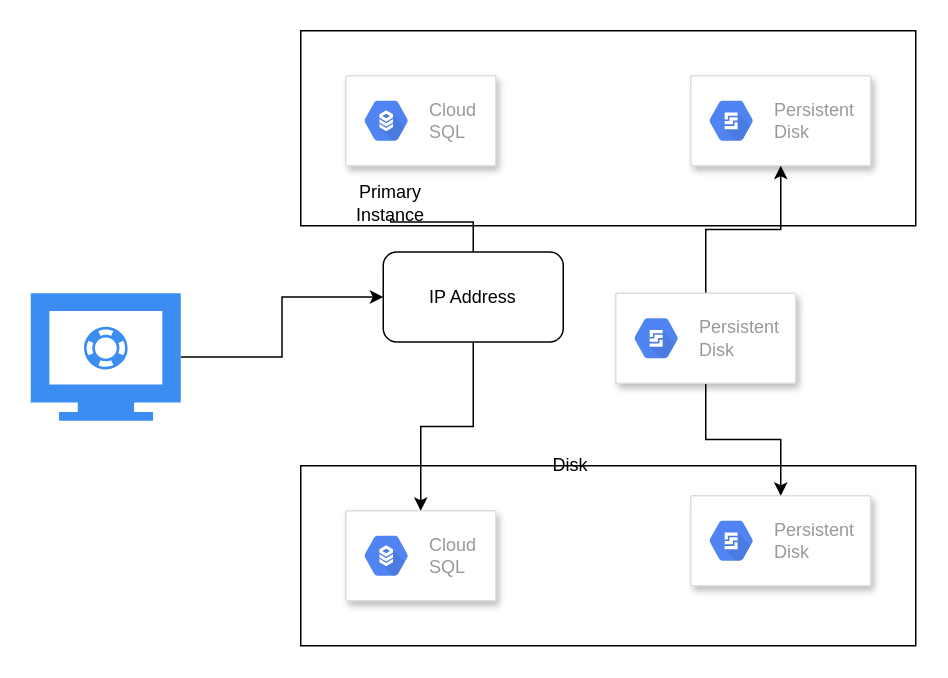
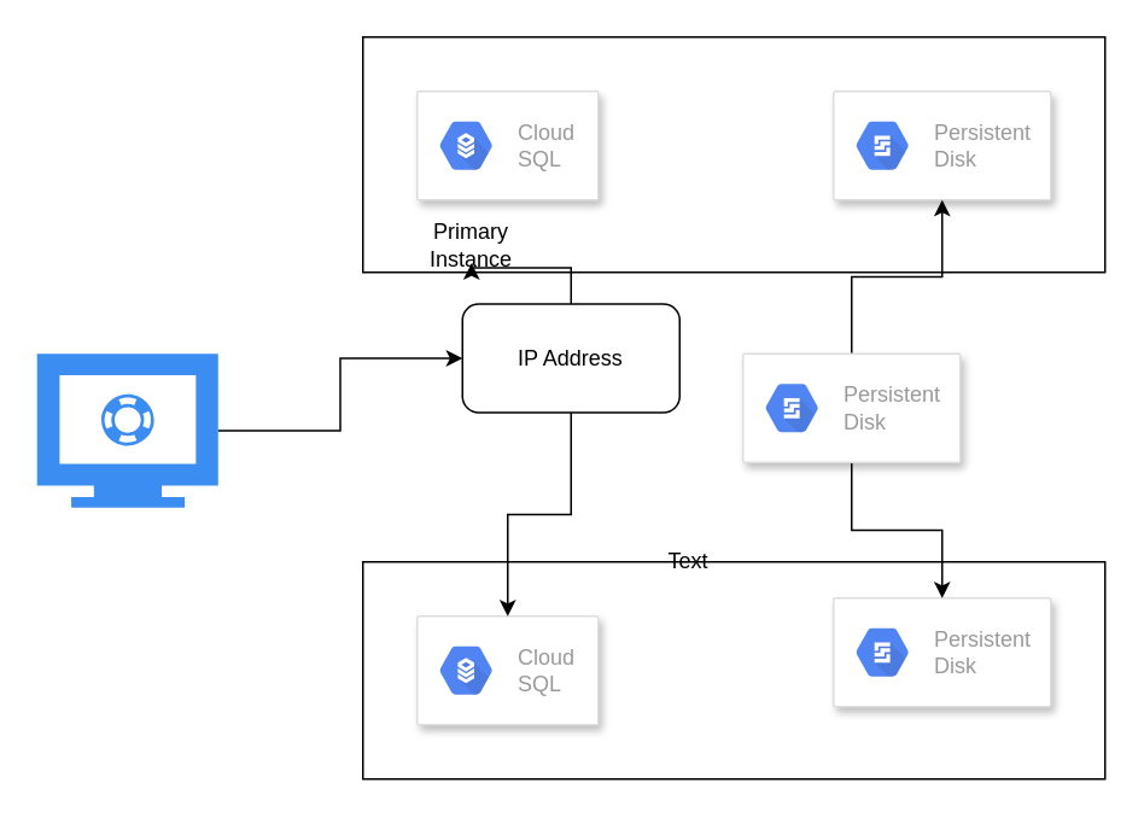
  <mxCell id="0" />
  <mxCell id="1" parent="0" />
  <mxCell id="2" value="" style="rounded=0;whiteSpace=wrap;html=1;" vertex="1" parent="1"><mxGeometry x="200" y="20" width="410" height="130" as="geometry" /></mxCell>
  <mxCell id="3" value="" style="strokeColor=#dddddd;shadow=1;strokeWidth=1;rounded=1;absoluteArcSize=1;arcSize=2;" vertex="1" parent="1"><mxGeometry x="230" y="50" width="100" height="60" as="geometry" /></mxCell>
  <mxCell id="4" value="Cloud&#10;SQL" style="dashed=0;connectable=0;html=1;fillColor=#5184F3;strokeColor=none;shape=mxgraph.gcp2.hexIcon;prIcon=cloud_sql;part=1;labelPosition=right;verticalLabelPosition=middle;align=left;verticalAlign=middle;spacingLeft=5;fontColor=#999999;fontSize=12;" vertex="1" parent="3"><mxGeometry y="0.5" width="44" height="39" relative="1" as="geometry"><mxPoint x="5" y="-19.5" as="offset" /></mxGeometry></mxCell>
  <mxCell id="5" value="" style="strokeColor=#dddddd;shadow=1;strokeWidth=1;rounded=1;absoluteArcSize=1;arcSize=2;" vertex="1" parent="1"><mxGeometry x="460" y="50" width="120" height="60" as="geometry" /></mxCell>
  <mxCell id="6" value="Persistent&#10;Disk" style="dashed=0;connectable=0;html=1;fillColor=#5184F3;strokeColor=none;shape=mxgraph.gcp2.hexIcon;prIcon=persistent_disk;part=1;labelPosition=right;verticalLabelPosition=middle;align=left;verticalAlign=middle;spacingLeft=5;fontColor=#999999;fontSize=12;" vertex="1" parent="5"><mxGeometry y="0.5" width="44" height="39" relative="1" as="geometry"><mxPoint x="5" y="-19.5" as="offset" /></mxGeometry></mxCell>
  <mxCell id="7" value="" style="rounded=0;whiteSpace=wrap;html=1;" vertex="1" parent="1"><mxGeometry x="200" y="310" width="410" height="120" as="geometry" /></mxCell>
  <mxCell id="8" value="" style="strokeColor=#dddddd;shadow=1;strokeWidth=1;rounded=1;absoluteArcSize=1;arcSize=2;" vertex="1" parent="1"><mxGeometry x="230" y="340" width="100" height="60" as="geometry" /></mxCell>
  <mxCell id="9" value="Cloud&#10;SQL" style="dashed=0;connectable=0;html=1;fillColor=#5184F3;strokeColor=none;shape=mxgraph.gcp2.hexIcon;prIcon=cloud_sql;part=1;labelPosition=right;verticalLabelPosition=middle;align=left;verticalAlign=middle;spacingLeft=5;fontColor=#999999;fontSize=12;" vertex="1" parent="8"><mxGeometry y="0.5" width="44" height="39" relative="1" as="geometry"><mxPoint x="5" y="-19.5" as="offset" /></mxGeometry></mxCell>
  <mxCell id="10" value="" style="strokeColor=#dddddd;shadow=1;strokeWidth=1;rounded=1;absoluteArcSize=1;arcSize=2;" vertex="1" parent="1"><mxGeometry x="460" y="330" width="120" height="60" as="geometry" /></mxCell>
  <mxCell id="11" value="Persistent&#10;Disk" style="dashed=0;connectable=0;html=1;fillColor=#5184F3;strokeColor=none;shape=mxgraph.gcp2.hexIcon;prIcon=persistent_disk;part=1;labelPosition=right;verticalLabelPosition=middle;align=left;verticalAlign=middle;spacingLeft=5;fontColor=#999999;fontSize=12;" vertex="1" parent="10"><mxGeometry y="0.5" width="44" height="39" relative="1" as="geometry"><mxPoint x="5" y="-19.5" as="offset" /></mxGeometry></mxCell>
  <mxCell id="12" value="Primary Instance" style="text;html=1;strokeColor=none;fillColor=none;align=center;verticalAlign=middle;whiteSpace=wrap;rounded=0;" vertex="1" parent="1"><mxGeometry x="240" y="125" width="40" height="20" as="geometry" /></mxCell>
  <mxCell id="13" value="" style="edgeStyle=orthogonalEdgeStyle;rounded=0;orthogonalLoop=1;jettySize=auto;html=1;" edge="1" parent="1" source="14" target="17"><mxGeometry relative="1" as="geometry" /></mxCell>
  <mxCell id="14" value="" style="html=1;aspect=fixed;strokeColor=none;shadow=0;align=center;verticalAlign=top;fillColor=#3B8DF1;shape=mxgraph.gcp2.monitor" vertex="1" parent="1"><mxGeometry x="20" y="195" width="100" height="85" as="geometry" /></mxCell>
- <mxCell id="15" value="" style="edgeStyle=orthogonalEdgeStyle;rounded=0;orthogonalLoop=1;jettySize=auto;html=1;endArrow=none;" edge="1" parent="1" source="17" target="12"><mxGeometry relative="1" as="geometry" /></mxCell>
+ <mxCell id="15" value="" style="edgeStyle=orthogonalEdgeStyle;rounded=0;orthogonalLoop=1;jettySize=auto;html=1;" edge="1" parent="1" source="17" target="12"><mxGeometry relative="1" as="geometry" /></mxCell>
  <mxCell id="16" value="" style="edgeStyle=orthogonalEdgeStyle;rounded=0;orthogonalLoop=1;jettySize=auto;html=1;" edge="1" parent="1" source="17" target="8"><mxGeometry relative="1" as="geometry" /></mxCell>
  <mxCell id="17" value="IP Address" style="rounded=1;whiteSpace=wrap;html=1;" vertex="1" parent="1"><mxGeometry x="255" y="167.5" width="120" height="60" as="geometry" /></mxCell>
  <mxCell id="18" value="" style="edgeStyle=orthogonalEdgeStyle;rounded=0;orthogonalLoop=1;jettySize=auto;html=1;" edge="1" parent="1" source="20" target="5"><mxGeometry relative="1" as="geometry" /></mxCell>
  <mxCell id="19" value="" style="edgeStyle=orthogonalEdgeStyle;rounded=0;orthogonalLoop=1;jettySize=auto;html=1;" edge="1" parent="1" source="20" target="10"><mxGeometry relative="1" as="geometry" /></mxCell>
  <mxCell id="20" value="" style="strokeColor=#dddddd;shadow=1;strokeWidth=1;rounded=1;absoluteArcSize=1;arcSize=2;" vertex="1" parent="1"><mxGeometry x="410" y="195" width="120" height="60" as="geometry" /></mxCell>
  <mxCell id="21" value="Persistent&#10;Disk" style="dashed=0;connectable=0;html=1;fillColor=#5184F3;strokeColor=none;shape=mxgraph.gcp2.hexIcon;prIcon=persistent_disk;part=1;labelPosition=right;verticalLabelPosition=middle;align=left;verticalAlign=middle;spacingLeft=5;fontColor=#999999;fontSize=12;" vertex="1" parent="20"><mxGeometry y="0.5" width="44" height="39" relative="1" as="geometry"><mxPoint x="5" y="-19.5" as="offset" /></mxGeometry></mxCell>
- <mxCell id="22" value="Disk" style="text;html=1;strokeColor=none;fillColor=none;align=center;verticalAlign=middle;whiteSpace=wrap;rounded=0;" vertex="1" parent="1"><mxGeometry x="360" y="300" width="40" height="20" as="geometry" /></mxCell>
+ <mxCell id="22" value="Text" style="text;html=1;strokeColor=none;fillColor=none;align=center;verticalAlign=middle;whiteSpace=wrap;rounded=0;" vertex="1" parent="1"><mxGeometry x="360" y="300" width="40" height="20" as="geometry" /></mxCell>
